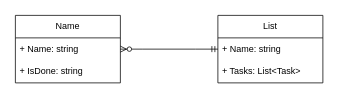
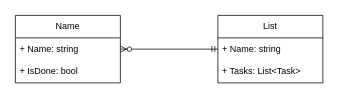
  <mxCell id="0" />
  <mxCell id="1" parent="0" />
  <mxCell id="2" value="Name" style="swimlane;fontStyle=0;childLayout=stackLayout;horizontal=1;startSize=30;horizontalStack=0;resizeParent=1;resizeParentMax=0;resizeLast=0;collapsible=1;marginBottom=0;whiteSpace=wrap;html=1;" parent="1" vertex="1"><mxGeometry x="20" y="20" width="140" height="90" as="geometry"><mxRectangle x="80" y="60" width="70" height="30" as="alternateBounds" /></mxGeometry></mxCell>
  <mxCell id="3" value="+ Name: string" style="text;strokeColor=none;fillColor=none;align=left;verticalAlign=middle;spacingLeft=4;spacingRight=4;overflow=hidden;points=[[0,0.5],[1,0.5]];portConstraint=eastwest;rotatable=0;whiteSpace=wrap;html=1;" parent="2" vertex="1"><mxGeometry y="30" width="140" height="30" as="geometry" /></mxCell>
- <mxCell id="4" value="+ IsDone: string" style="text;strokeColor=none;fillColor=none;align=left;verticalAlign=middle;spacingLeft=4;spacingRight=4;overflow=hidden;points=[[0,0.5],[1,0.5]];portConstraint=eastwest;rotatable=0;whiteSpace=wrap;html=1;" parent="2" vertex="1"><mxGeometry y="60" width="140" height="30" as="geometry" /></mxCell>
+ <mxCell id="4" value="+ IsDone: bool" style="text;strokeColor=none;fillColor=none;align=left;verticalAlign=middle;spacingLeft=4;spacingRight=4;overflow=hidden;points=[[0,0.5],[1,0.5]];portConstraint=eastwest;rotatable=0;whiteSpace=wrap;html=1;" parent="2" vertex="1"><mxGeometry y="60" width="140" height="30" as="geometry" /></mxCell>
  <mxCell id="5" value="List" style="swimlane;fontStyle=0;childLayout=stackLayout;horizontal=1;startSize=30;horizontalStack=0;resizeParent=1;resizeParentMax=0;resizeLast=0;collapsible=1;marginBottom=0;whiteSpace=wrap;html=1;" vertex="1" parent="1"><mxGeometry x="290" y="20" width="140" height="90" as="geometry"><mxRectangle x="350" y="60" width="60" height="30" as="alternateBounds" /></mxGeometry></mxCell>
  <mxCell id="6" value="+ Name: string" style="text;strokeColor=none;fillColor=none;align=left;verticalAlign=middle;spacingLeft=4;spacingRight=4;overflow=hidden;points=[[0,0.5],[1,0.5]];portConstraint=eastwest;rotatable=0;whiteSpace=wrap;html=1;" vertex="1" parent="5"><mxGeometry y="30" width="140" height="30" as="geometry" /></mxCell>
  <mxCell id="7" value="+ Tasks: List&amp;lt;Task&amp;gt;" style="text;strokeColor=none;fillColor=none;align=left;verticalAlign=middle;spacingLeft=4;spacingRight=4;overflow=hidden;points=[[0,0.5],[1,0.5]];portConstraint=eastwest;rotatable=0;whiteSpace=wrap;html=1;" vertex="1" parent="5"><mxGeometry y="60" width="140" height="30" as="geometry" /></mxCell>
  <mxCell id="8" value="" style="edgeStyle=entityRelationEdgeStyle;fontSize=12;html=1;endArrow=ERzeroToMany;startArrow=ERmandOne;rounded=0;" edge="1" parent="1" source="5" target="3"><mxGeometry width="100" height="100" relative="1" as="geometry"><mxPoint x="150" y="180" as="sourcePoint" /><mxPoint x="250" y="80" as="targetPoint" /><Array as="points"><mxPoint x="270" y="60" /><mxPoint x="290" y="60" /><mxPoint x="320" y="60" /></Array></mxGeometry></mxCell>
